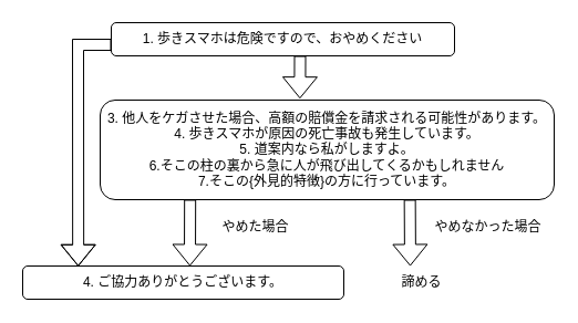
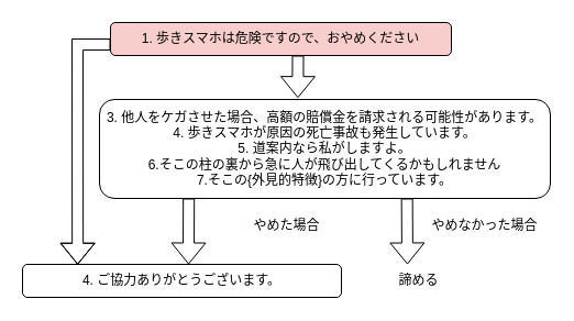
  <mxCell id="0" />
  <mxCell id="1" parent="0" />
- <mxCell id="2" value="1. 歩きスマホは危険ですので、おやめください" style="rounded=1;whiteSpace=wrap;html=1;" parent="1" vertex="1"><mxGeometry x="100" y="20" width="310" height="30" as="geometry" /></mxCell>
+ <mxCell id="2" value="1. 歩きスマホは危険ですので、おやめください" style="rounded=1;whiteSpace=wrap;html=1;fillColor=#f8cecc;" parent="1" vertex="1"><mxGeometry x="100" y="20" width="310" height="30" as="geometry" /></mxCell>
  <mxCell id="3" value="" style="shape=flexArrow;endArrow=classic;html=1;rounded=0;exitX=0;exitY=0.667;exitDx=0;exitDy=0;exitPerimeter=0;entryX=0.173;entryY=0.009;entryDx=0;entryDy=0;entryPerimeter=0;" parent="1" source="2" edge="1" target="4"><mxGeometry width="50" height="50" relative="1" as="geometry"><mxPoint x="90" y="40" as="sourcePoint" /><mxPoint x="20" y="300" as="targetPoint" /><Array as="points"><mxPoint x="70" y="40" /></Array></mxGeometry></mxCell>
  <mxCell id="4" value="4. ご協力ありがとうございます。" style="rounded=1;whiteSpace=wrap;html=1;" parent="1" vertex="1"><mxGeometry x="20" y="240" width="290" height="30" as="geometry" /></mxCell>
  <mxCell id="5" value="&lt;font style=&quot;font-size: 12px;&quot;&gt;3.&amp;nbsp;他人をケガさせた場合、高額の賠償金を請求される可能性があります。&lt;br&gt;4.&amp;nbsp;歩きスマホが原因の死亡事故も発生しています。&lt;br&gt;5. 道案内なら私がしますよ。&lt;br&gt;6.そこの柱の裏から急に人が飛び出してくるかもしれません&lt;br&gt;7.そこの{外見的特徴}の方に行っています。&lt;/font&gt;" style="rounded=1;whiteSpace=wrap;html=1;" parent="1" vertex="1"><mxGeometry x="90" y="90" width="410" height="90" as="geometry" /></mxCell>
  <mxCell id="6" value="" style="shape=flexArrow;endArrow=classic;html=1;rounded=0;entryX=0.44;entryY=-0.015;entryDx=0;entryDy=0;entryPerimeter=0;" parent="1" edge="1" target="5"><mxGeometry width="50" height="50" relative="1" as="geometry"><mxPoint x="270.5" y="50" as="sourcePoint" /><mxPoint x="270" y="120" as="targetPoint" /></mxGeometry></mxCell>
  <mxCell id="7" value="" style="shape=flexArrow;endArrow=classic;html=1;rounded=0;exitX=0.198;exitY=1;exitDx=0;exitDy=0;exitPerimeter=0;" parent="1" source="5" edge="1"><mxGeometry width="50" height="50" relative="1" as="geometry"><mxPoint x="243.96" y="210" as="sourcePoint" /><mxPoint x="171" y="240" as="targetPoint" /></mxGeometry></mxCell>
- <mxCell id="8" value="やめた場合" style="text;html=1;align=center;verticalAlign=middle;resizable=0;points=[];autosize=1;strokeColor=none;fillColor=none;" parent="1" vertex="1"><mxGeometry x="190" y="190" width="80" height="30" as="geometry" /></mxCell>
+ <mxCell id="8" value="やめた場合" style="text;html=1;align=center;verticalAlign=middle;resizable=0;points=[];autosize=1;strokeColor=none;fillColor=none;" parent="1" vertex="1"><mxGeometry x="220" y="190" width="80" height="30" as="geometry" /></mxCell>
  <mxCell id="9" value="" style="shape=flexArrow;endArrow=classic;html=1;rounded=0;" parent="1" edge="1"><mxGeometry width="50" height="50" relative="1" as="geometry"><mxPoint x="369.67" y="180" as="sourcePoint" /><mxPoint x="370" y="240" as="targetPoint" /></mxGeometry></mxCell>
  <mxCell id="10" value="諦める" style="text;html=1;align=center;verticalAlign=middle;resizable=0;points=[];autosize=1;strokeColor=none;fillColor=none;" parent="1" vertex="1"><mxGeometry x="350" y="240" width="60" height="30" as="geometry" /></mxCell>
  <mxCell id="11" value="やめなかった場合" style="text;html=1;align=center;verticalAlign=middle;resizable=0;points=[];autosize=1;strokeColor=none;fillColor=none;" parent="1" vertex="1"><mxGeometry x="380" y="190" width="120" height="30" as="geometry" /></mxCell>
